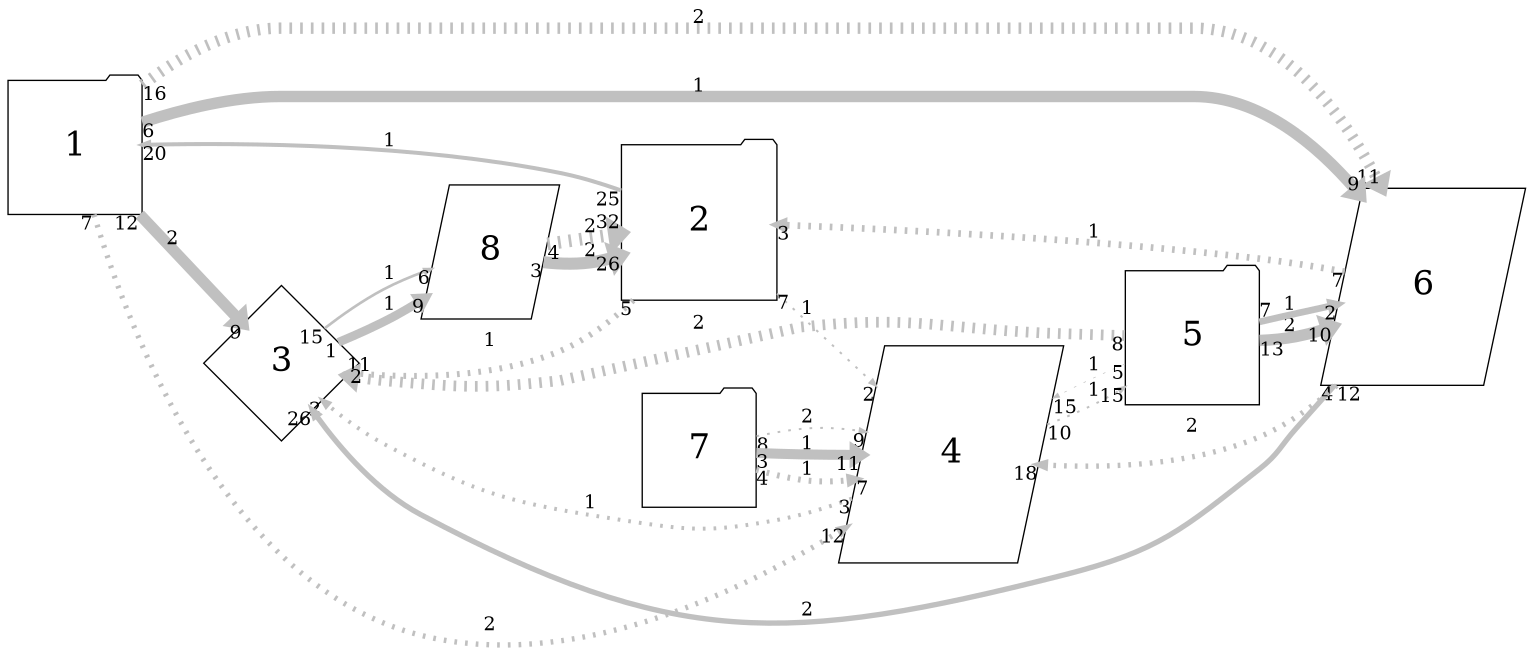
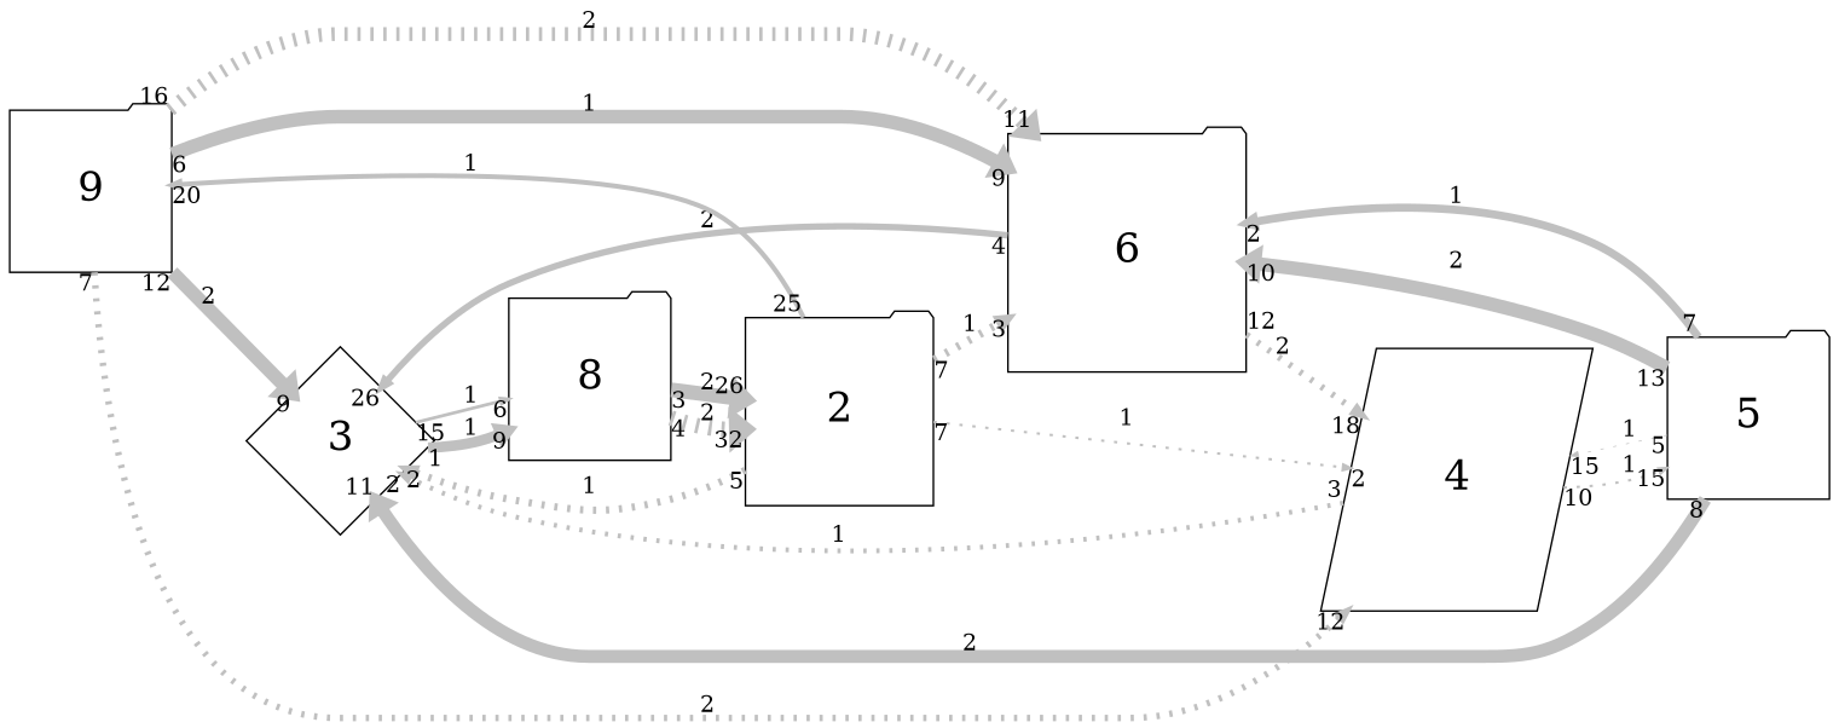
  digraph {
    rankdir=LR
    scale=1
    splines=spline
    node [fontsize=25 shape=folder]
    edge [arrowsize=0.5 capacity=1 color=grey from_pd=6 headlabel=9 penwidth=8.5 pt=4 splines=true style=dotted taillabel=7 to_pd=8]
-   n1 [height=1.3929 label=1 width=1.3929]
+   n1 [height=1.3929 label=9 width=1.3929]
    n2 [height=1.6071 label=3 shape=diamond width=1.6071]
    n3 [height=2.25 label=4 shape=parallelogram width=2.25]
-   n4 [height=2.0357 label=6 shape=parallelogram width=2.0357]
-   n5 [height=1.3929 label=8 shape=parallelogram width=1.3929]
+   n4 [height=2.0357 label=6 width=2.0357]
+   n5 [height=1.3929 label=8 width=1.3929]
    n6 [height=1.3929 label=5 width=1.3929]
    n7 [height=1.6071 label=2 width=1.6071]
-   n8 [height=1.1786 label=7 width=1.1786]
    n1 -> n2 [capacity=2 from_pd=11 label=2 style=bold taillabel=12]
    n1 -> n3 [capacity=2 headlabel=12 label=2 penwidth=4.0 pt=13 to_pd=11]
    n1 -> n4 [capacity=2 from_pd=15 headlabel=11 label=2 taillabel=16 to_pd=10]
    n1 -> n4 [from_pd=5 label=1 style=bold taillabel=6]
    n2 -> n5 [from_pd=14 headlabel=6 label=1 penwidth=2.0 pt=17 style=bold taillabel=15 to_pd=5]
    n2 -> n5 [from_pd=0 label=1 penwidth=6.5 pt=8 style=bold taillabel=1]
    n3 -> n2 [from_pd=2 headlabel=2 label=1 penwidth=3.0 pt=15 taillabel=3 to_pd=1]
    n3 -> n6 [from_pd=9 headlabel=15 label=1 penwidth=1.5 pt=18 taillabel=10 to_pd=14]
    n4 -> n2 [capacity=2 from_pd=3 headlabel=26 label=2 penwidth=4.0 pt=13 style=bold taillabel=4 to_pd=25]
    n4 -> n3 [capacity=2 from_pd=11 headlabel=18 label=2 penwidth=4.0 pt=13 taillabel=12 to_pd=17]
-   n4 -> n7 [headlabel=3 label=1 penwidth=5.0 pt=11 to_pd=2]
+   n7 -> n4 [headlabel=3 label=1 penwidth=5.0 pt=11 to_pd=2]
    n5 -> n7 [capacity=2 from_pd=2 headlabel=26 label=2 penwidth=9.0 pt=3 style=bold taillabel=3 to_pd=25]
    n5 -> n7 [capacity=2 from_pd=3 headlabel=32 label=2 penwidth=9.5 pt=2 taillabel=4 to_pd=31]
-   n6 -> n2 [capacity=2 from_pd=7 headlabel=11 label=2 penwidth=8.0 pt=5 taillabel=8 to_pd=10]
+   n6 -> n2 [capacity=2 from_pd=7 headlabel=11 label=2 penwidth=8.0 pt=5 style=bold taillabel=8 to_pd=10]
    n6 -> n3 [from_pd=4 headlabel=15 label=1 penwidth=0.5 pt=20 taillabel=5 to_pd=14]
    n6 -> n4 [capacity=2 from_pd=12 headlabel=10 label=2 style=bold taillabel=13 to_pd=9]
    n6 -> n4 [headlabel=2 label=1 penwidth=5.0 pt=11 style=bold to_pd=1]
    n7 -> n1 [from_pd=24 headlabel=20 label=1 penwidth=3.0 pt=15 style=bold taillabel=25 to_pd=19]
    n7 -> n2 [from_pd=4 headlabel=2 label=1 penwidth=4.5 pt=12 taillabel=5 to_pd=1]
    n7 -> n3 [headlabel=2 label=1 penwidth=1.5 pt=18 to_pd=1]
-   n8 -> n3 [capacity=2 from_pd=7 label=2 penwidth=1.5 pt=18 taillabel=8]
-   n8 -> n3 [from_pd=2 headlabel=11 label=1 penwidth=7.5 pt=6 style=bold taillabel=3 to_pd=10]
-   n8 -> n3 [from_pd=3 headlabel=7 label=1 penwidth=4.5 pt=12 taillabel=4 to_pd=6]
  }
